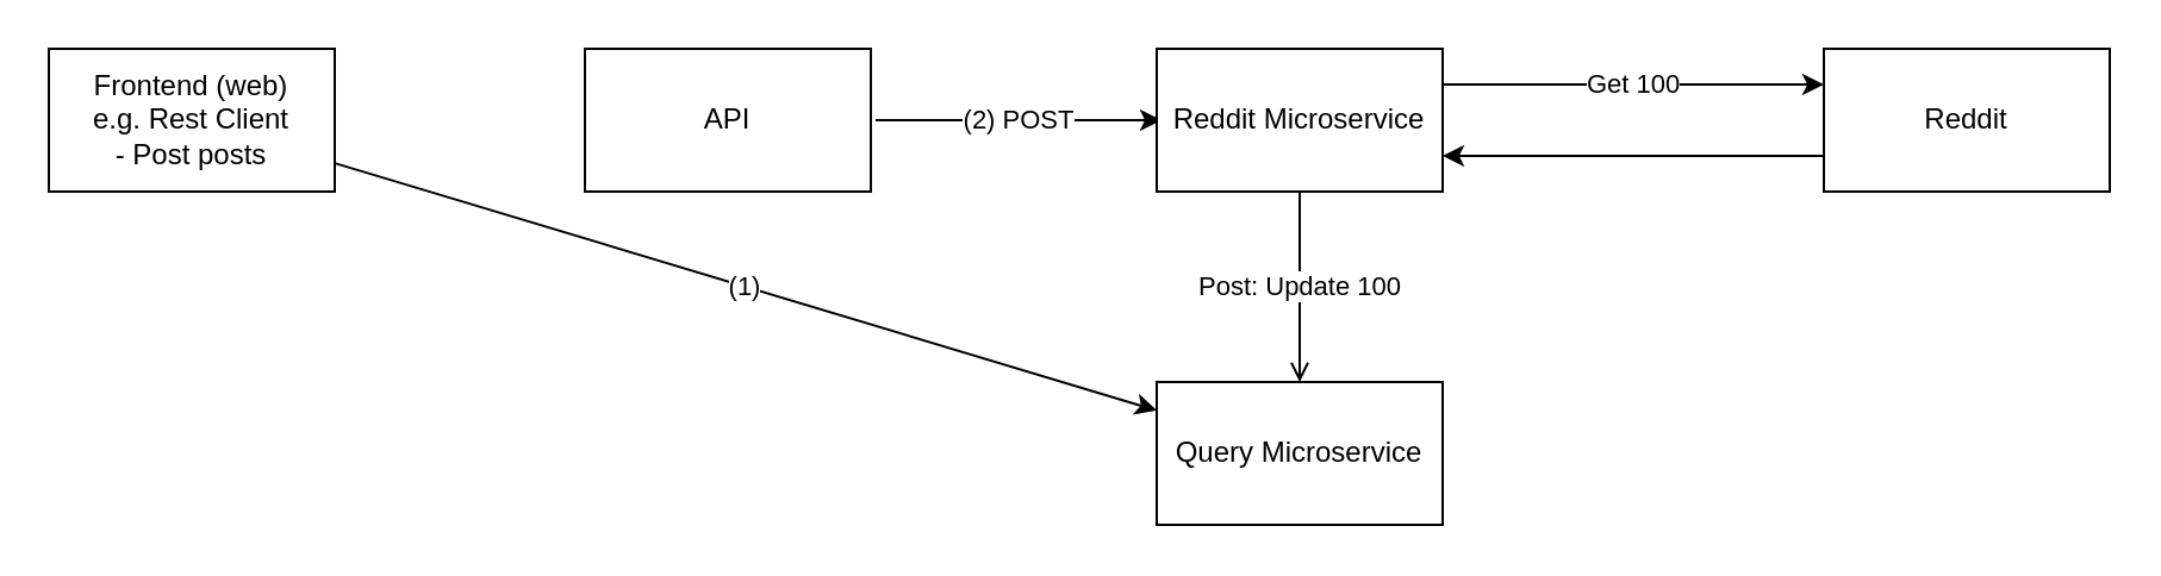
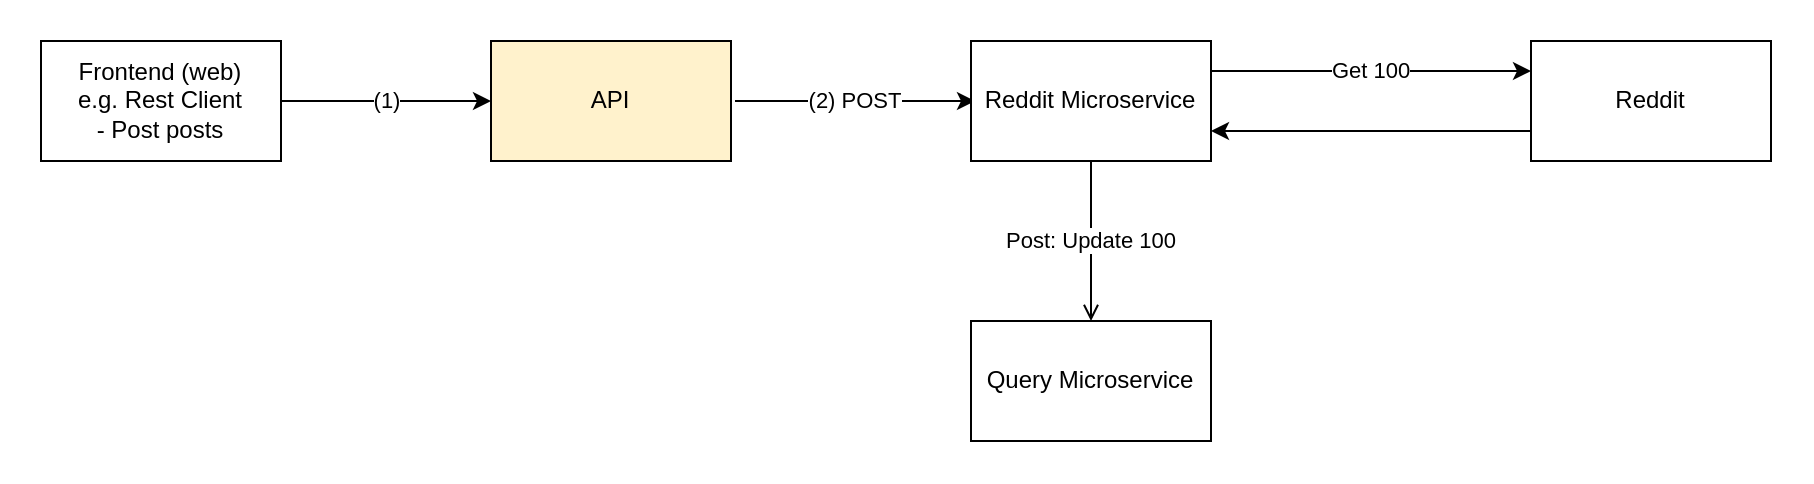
  <mxCell id="0" />
  <mxCell id="1" parent="0" />
- <mxCell id="2" value="(1)" style="edgeStyle=none;html=1;" edge="1" parent="1" source="3" target="9"><mxGeometry relative="1" as="geometry" /></mxCell>
+ <mxCell id="2" value="(1)" style="edgeStyle=none;html=1;" edge="1" parent="1" source="3" target="5"><mxGeometry relative="1" as="geometry" /></mxCell>
  <mxCell id="3" value="Frontend (web)&lt;br&gt;e.g. Rest Client&lt;br&gt;- Post posts" style="rounded=0;whiteSpace=wrap;html=1;" vertex="1" parent="1"><mxGeometry x="20" y="20" width="120" height="60" as="geometry" /></mxCell>
  <mxCell id="4" value="(2) POST" style="edgeStyle=none;html=1;" edge="1" parent="1"><mxGeometry relative="1" as="geometry"><mxPoint x="367" y="50" as="sourcePoint" /><mxPoint x="487" y="50" as="targetPoint" /></mxGeometry></mxCell>
- <mxCell id="5" value="API" style="rounded=0;whiteSpace=wrap;html=1;" vertex="1" parent="1"><mxGeometry x="245" y="20" width="120" height="60" as="geometry" /></mxCell>
+ <mxCell id="5" value="API" style="rounded=0;whiteSpace=wrap;html=1;fillColor=#fff2cc;" vertex="1" parent="1"><mxGeometry x="245" y="20" width="120" height="60" as="geometry" /></mxCell>
  <mxCell id="6" value="Get 100" style="edgeStyle=orthogonalEdgeStyle;html=1;entryX=0;entryY=0.25;entryDx=0;entryDy=0;exitX=1;exitY=0.25;exitDx=0;exitDy=0;" edge="1" parent="1" source="8" target="11"><mxGeometry relative="1" as="geometry" /></mxCell>
  <mxCell id="7" value="Post: Update 100" style="edgeStyle=orthogonalEdgeStyle;html=1;entryX=0.5;entryY=0;entryDx=0;entryDy=0;endArrow=open;" edge="1" parent="1" source="8" target="9"><mxGeometry relative="1" as="geometry" /></mxCell>
  <mxCell id="8" value="Reddit Microservice" style="rounded=0;whiteSpace=wrap;html=1;" vertex="1" parent="1"><mxGeometry x="485" y="20" width="120" height="60" as="geometry" /></mxCell>
  <mxCell id="9" value="Query Microservice" style="rounded=0;whiteSpace=wrap;html=1;" vertex="1" parent="1"><mxGeometry x="485" y="160" width="120" height="60" as="geometry" /></mxCell>
  <mxCell id="10" style="edgeStyle=orthogonalEdgeStyle;html=1;exitX=0;exitY=0.75;exitDx=0;exitDy=0;entryX=1;entryY=0.75;entryDx=0;entryDy=0;" edge="1" parent="1" source="11" target="8"><mxGeometry relative="1" as="geometry" /></mxCell>
  <mxCell id="11" value="Reddit" style="rounded=0;whiteSpace=wrap;html=1;" vertex="1" parent="1"><mxGeometry x="765" y="20" width="120" height="60" as="geometry" /></mxCell>
